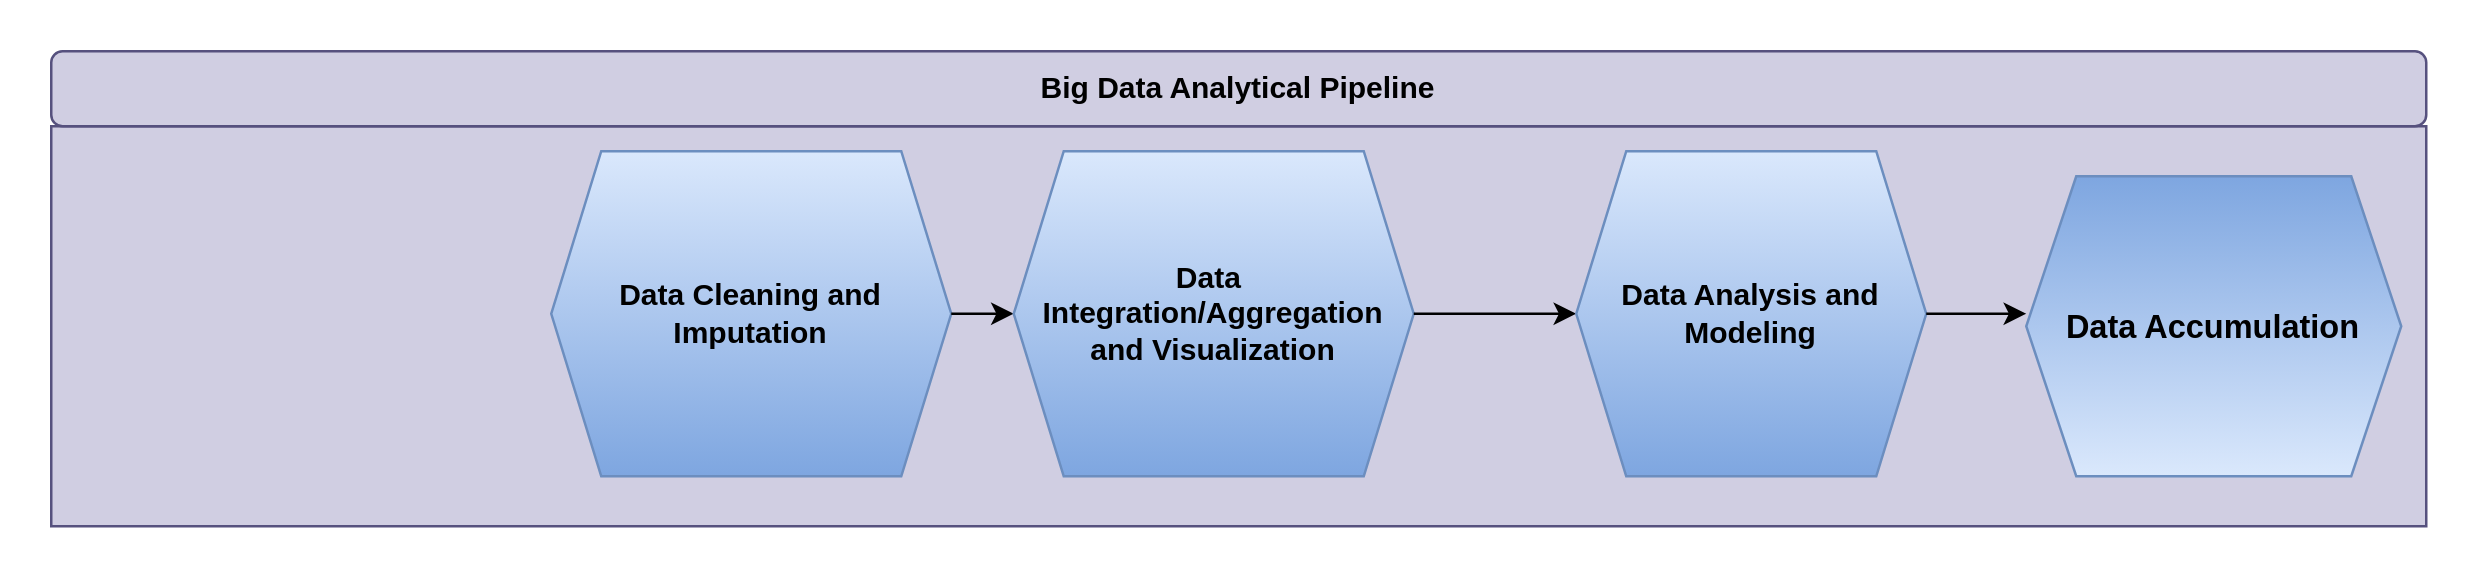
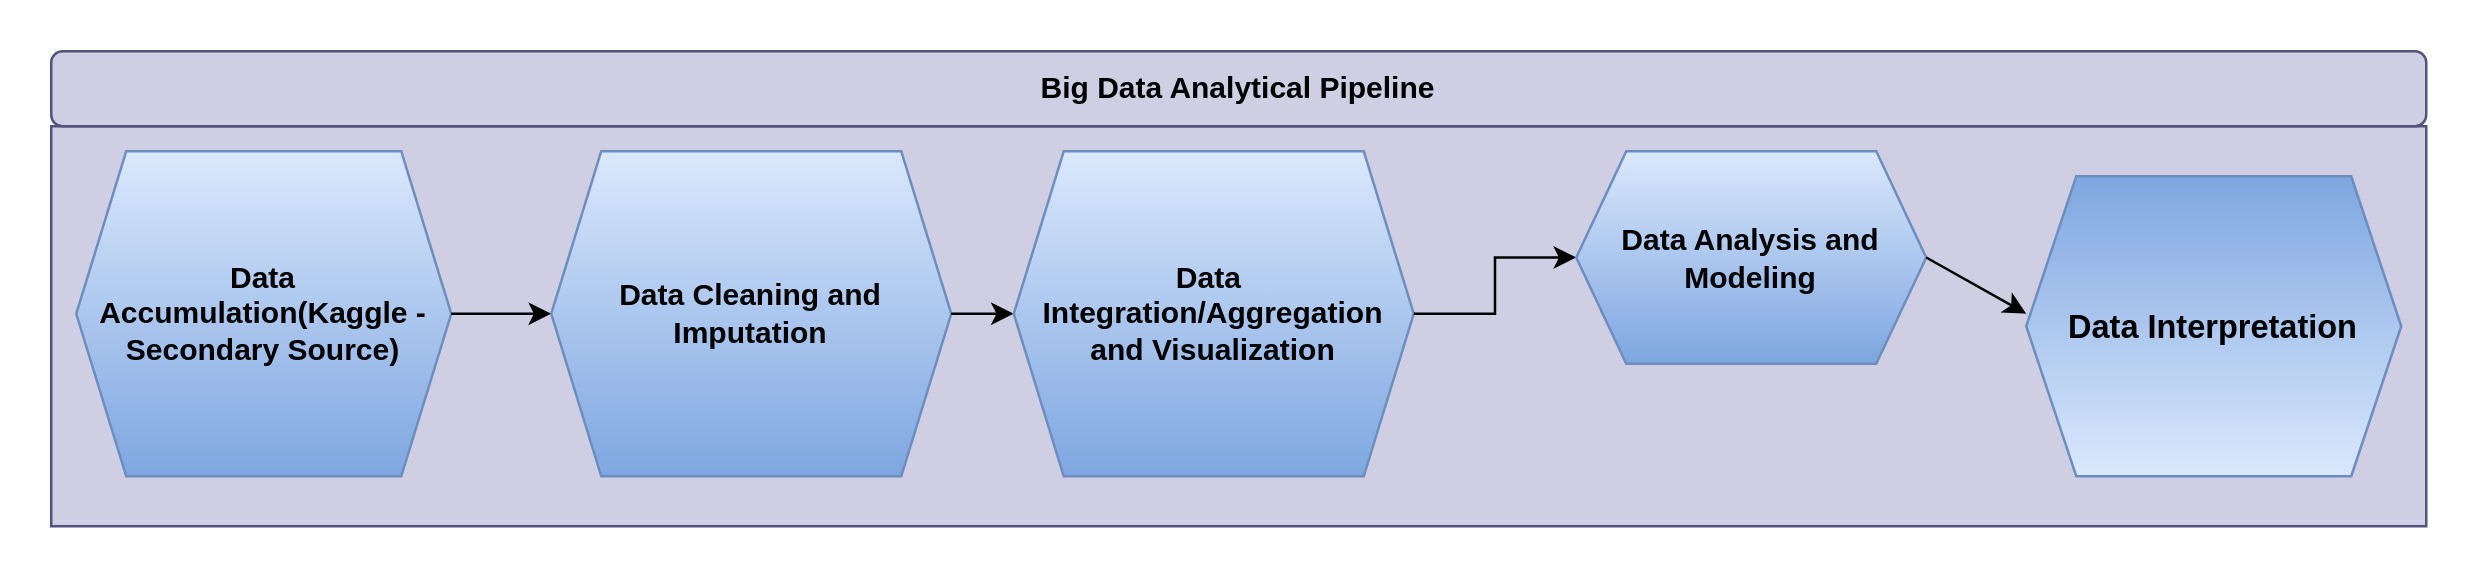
  <mxCell id="0" />
  <mxCell id="1" parent="0" />
  <mxCell id="2" value="" style="rounded=0;whiteSpace=wrap;html=1;fillColor=#d0cee2;strokeColor=#56517e;" parent="1" vertex="1"><mxGeometry x="20" y="50" width="950" height="160" as="geometry" /></mxCell>
+ <mxCell id="3" value="&lt;b&gt;Data Accumulation(Kaggle - Secondary Source)&lt;/b&gt;" style="shape=hexagon;perimeter=hexagonPerimeter2;whiteSpace=wrap;html=1;fixedSize=1;fillColor=#dae8fc;gradientColor=#7ea6e0;strokeColor=#6c8ebf;" parent="1" vertex="1"><mxGeometry x="30" y="60" width="150" height="130" as="geometry" /></mxCell>
+ <mxCell id="4" value="" style="edgeStyle=orthogonalEdgeStyle;rounded=0;orthogonalLoop=1;jettySize=auto;html=1;" parent="1" source="3" target="5" edge="1"><mxGeometry relative="1" as="geometry" /></mxCell>
  <mxCell id="5" value="&lt;b&gt;Data Cleaning and &lt;br&gt;Imputation&lt;/b&gt;" style="shape=hexagon;perimeter=hexagonPerimeter2;whiteSpace=wrap;html=1;fixedSize=1;fillColor=#dae8fc;gradientColor=#7ea6e0;strokeColor=#6c8ebf;" parent="1" vertex="1"><mxGeometry x="220" y="60" width="160" height="130" as="geometry" /></mxCell>
  <mxCell id="6" style="edgeStyle=orthogonalEdgeStyle;rounded=0;orthogonalLoop=1;jettySize=auto;html=1;exitX=1;exitY=0.5;exitDx=0;exitDy=0;entryX=0;entryY=0.5;entryDx=0;entryDy=0;" parent="1" source="5" target="7" edge="1"><mxGeometry relative="1" as="geometry" /></mxCell>
  <mxCell id="7" value="&lt;b&gt;Data&amp;nbsp; Integration/Aggregation and Visualization&lt;/b&gt;" style="shape=hexagon;perimeter=hexagonPerimeter2;whiteSpace=wrap;html=1;fixedSize=1;fillColor=#dae8fc;gradientColor=#7ea6e0;strokeColor=#6c8ebf;" parent="1" vertex="1"><mxGeometry x="405" y="60" width="160" height="130" as="geometry" /></mxCell>
  <mxCell id="8" style="edgeStyle=orthogonalEdgeStyle;rounded=0;orthogonalLoop=1;jettySize=auto;html=1;exitX=1;exitY=0.5;exitDx=0;exitDy=0;entryX=0;entryY=0.5;entryDx=0;entryDy=0;" parent="1" source="7" target="9" edge="1"><mxGeometry relative="1" as="geometry" /></mxCell>
- <mxCell id="9" value="&lt;b&gt;Data Analysis and Modeling&lt;/b&gt;" style="shape=hexagon;perimeter=hexagonPerimeter2;whiteSpace=wrap;html=1;fixedSize=1;fillColor=#dae8fc;gradientColor=#7ea6e0;strokeColor=#6c8ebf;" parent="1" vertex="1"><mxGeometry x="630" y="60" width="140" height="130" as="geometry" /></mxCell>
- <mxCell id="10" value="&lt;b&gt;&lt;font style=&quot;font-size: 13px;&quot;&gt;Data Accumulation&lt;/font&gt;&lt;/b&gt;" style="shape=hexagon;perimeter=hexagonPerimeter2;whiteSpace=wrap;html=1;fixedSize=1;fillColor=#dae8fc;gradientColor=#7ea6e0;strokeColor=#6c8ebf;direction=west;" parent="1" vertex="1"><mxGeometry x="810" y="70" width="150" height="120" as="geometry" /></mxCell>
+ <mxCell id="9" value="&lt;b&gt;Data Analysis and Modeling&lt;/b&gt;" style="shape=hexagon;perimeter=hexagonPerimeter2;whiteSpace=wrap;html=1;fixedSize=1;fillColor=#dae8fc;gradientColor=#7ea6e0;strokeColor=#6c8ebf;" parent="1" vertex="1"><mxGeometry x="630" y="60" width="140" height="85" as="geometry" /></mxCell>
+ <mxCell id="10" value="&lt;b&gt;&lt;font style=&quot;font-size: 13px;&quot;&gt;Data Interpretation&lt;/font&gt;&lt;/b&gt;" style="shape=hexagon;perimeter=hexagonPerimeter2;whiteSpace=wrap;html=1;fixedSize=1;fillColor=#dae8fc;gradientColor=#7ea6e0;strokeColor=#6c8ebf;direction=west;" parent="1" vertex="1"><mxGeometry x="810" y="70" width="150" height="120" as="geometry" /></mxCell>
  <mxCell id="11" value="&lt;b&gt;Big Data Analytical Pipeline&lt;/b&gt;" style="whiteSpace=wrap;html=1;fillColor=#d0cee2;strokeColor=#56517e;rounded=1;" parent="1" vertex="1"><mxGeometry x="20" y="20" width="950" height="30" as="geometry" /></mxCell>
  <mxCell id="12" value="" style="endArrow=classic;html=1;rounded=0;exitX=1;exitY=0.5;exitDx=0;exitDy=0;" parent="1" source="9" edge="1"><mxGeometry width="50" height="50" relative="1" as="geometry"><mxPoint x="740" y="170" as="sourcePoint" /><mxPoint x="810" y="125" as="targetPoint" /></mxGeometry></mxCell>
